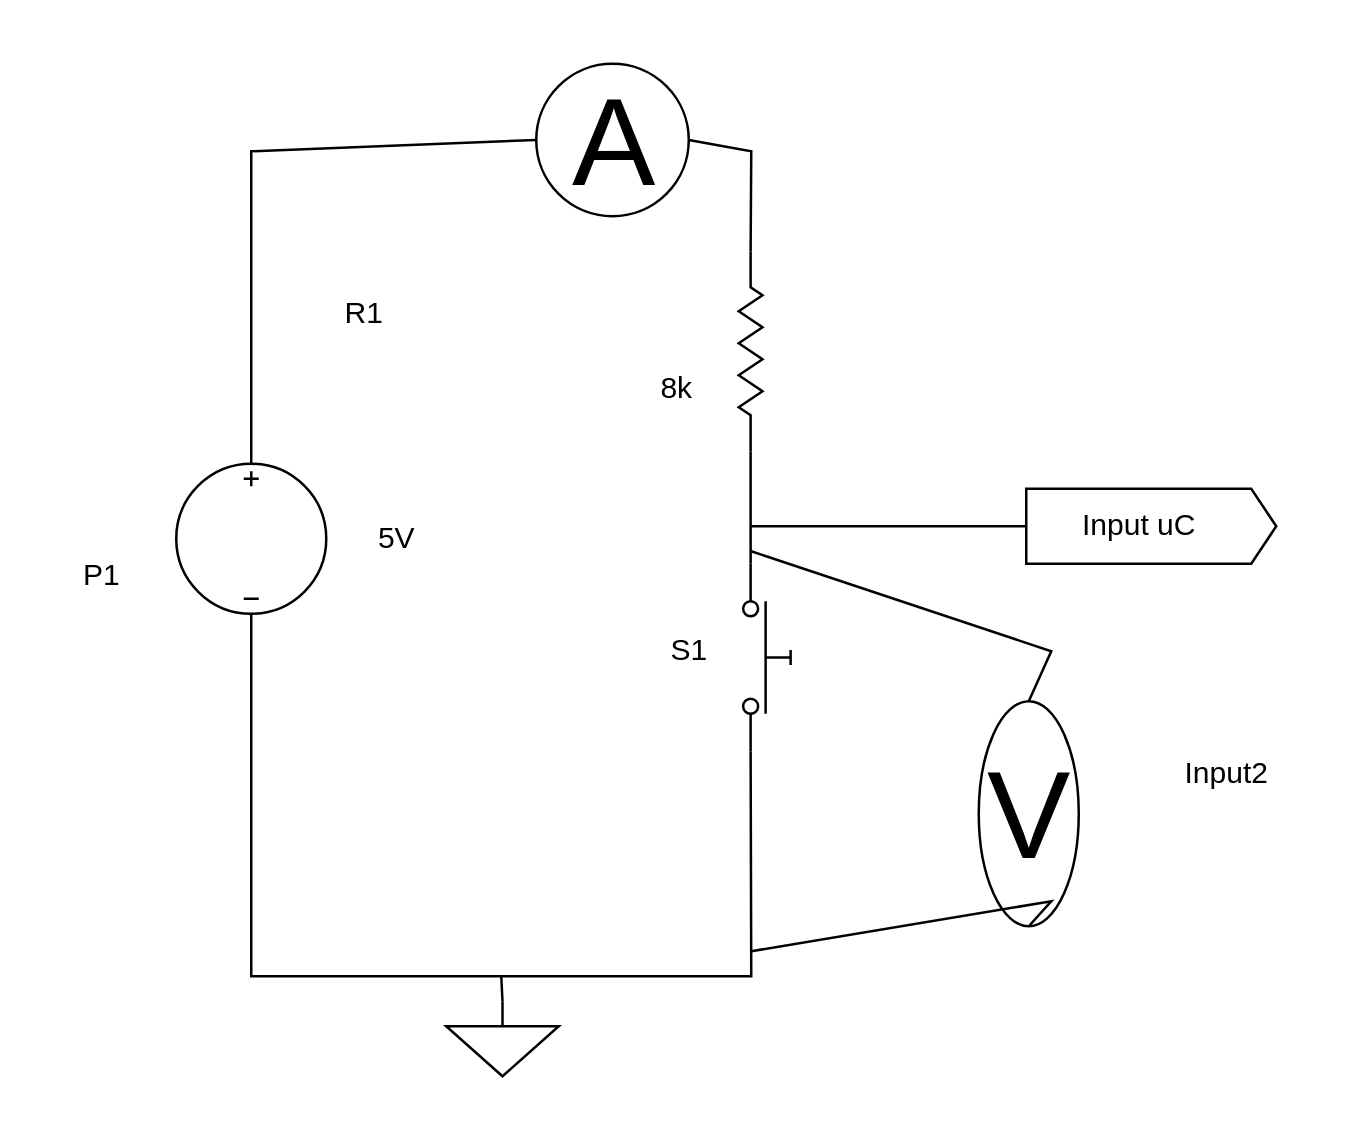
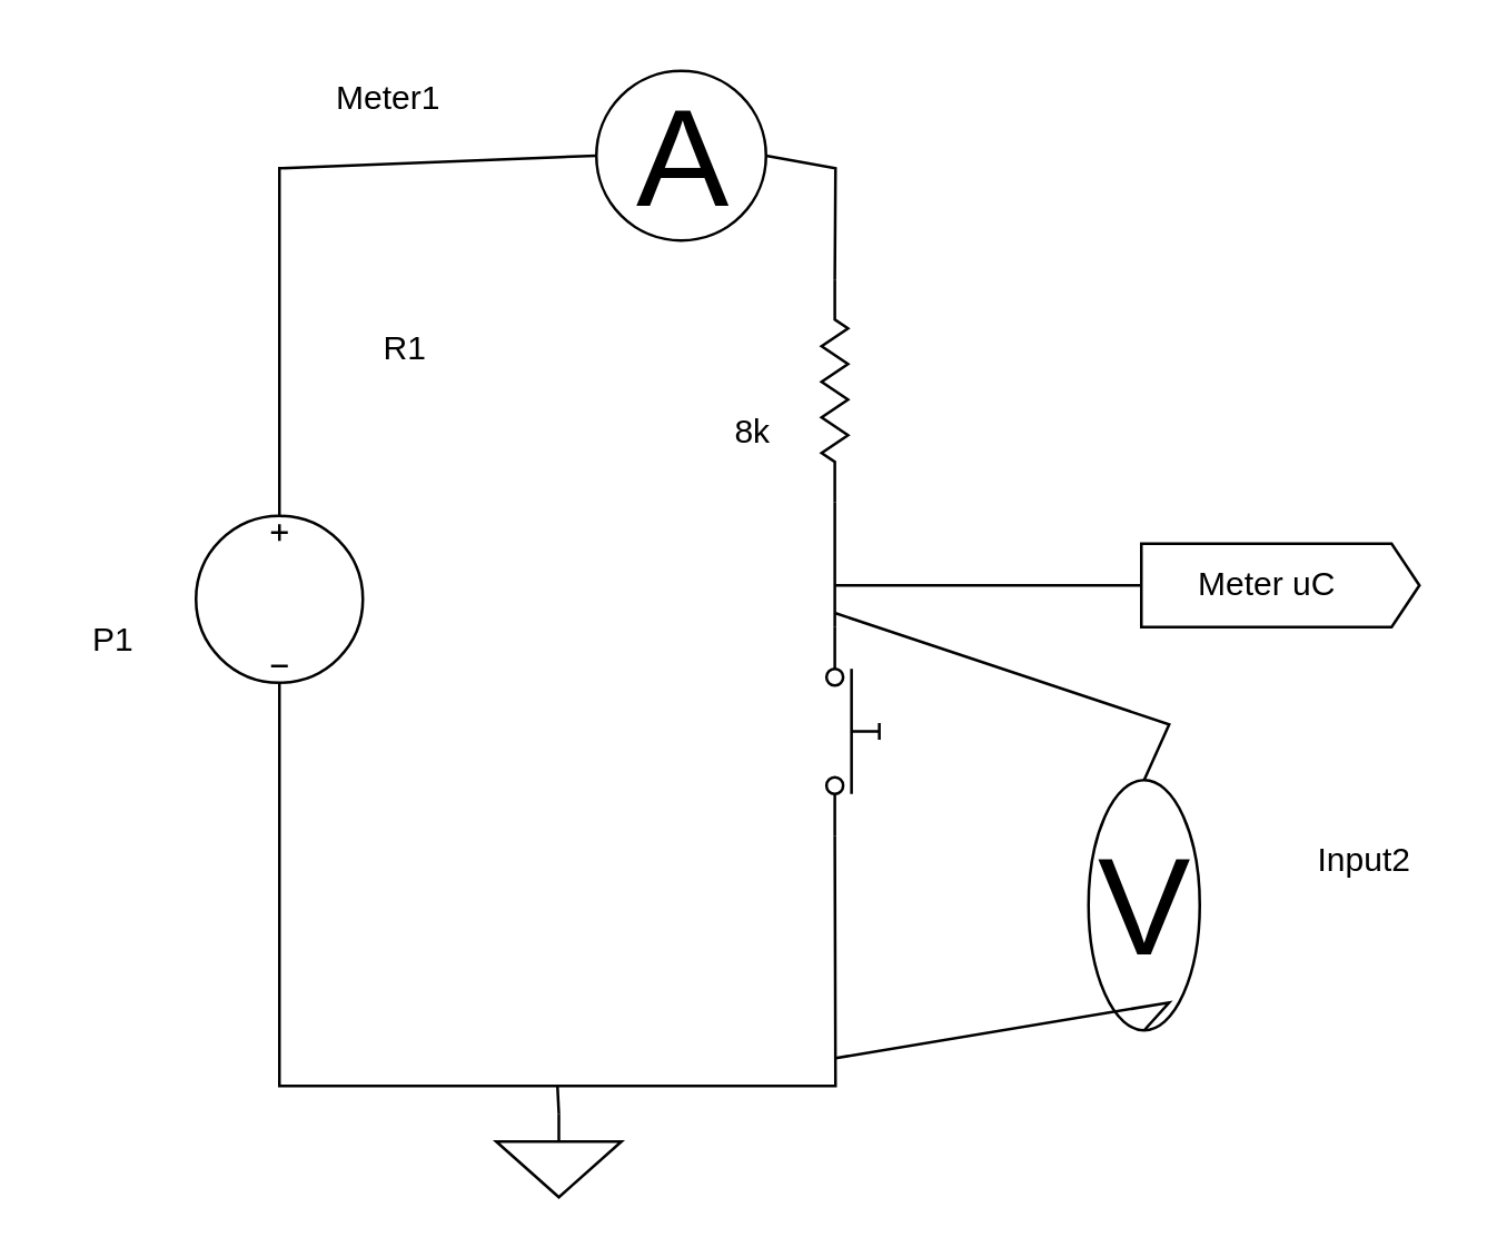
  <mxCell id="0" />
  <mxCell id="1" parent="0" />
  <mxCell id="2" value="" style="pointerEvents=1;verticalLabelPosition=bottom;shadow=0;dashed=0;align=center;html=1;verticalAlign=top;shape=mxgraph.electrical.signal_sources.source;aspect=fixed;points=[[0.5,0,0],[1,0.5,0],[0.5,1,0],[0,0.5,0]];elSignalType=dc3;" vertex="1" parent="1"><mxGeometry x="70" y="185" width="60" height="60" as="geometry" /></mxCell>
  <mxCell id="3" value="" style="pointerEvents=1;verticalLabelPosition=bottom;shadow=0;dashed=0;align=center;html=1;verticalAlign=top;shape=mxgraph.electrical.signal_sources.signal_ground;" vertex="1" parent="1"><mxGeometry x="178" y="400" width="45" height="30" as="geometry" /></mxCell>
  <mxCell id="4" value="R1" style="text;html=1;align=center;verticalAlign=middle;resizable=0;points=[];autosize=1;strokeColor=none;fillColor=none;" vertex="1" parent="1"><mxGeometry x="125" y="110" width="40" height="30" as="geometry" /></mxCell>
  <mxCell id="5" value="8k" style="text;html=1;align=center;verticalAlign=middle;resizable=0;points=[];autosize=1;strokeColor=none;fillColor=none;" vertex="1" parent="1"><mxGeometry x="250" y="140" width="40" height="30" as="geometry" /></mxCell>
  <mxCell id="6" value="Input2" style="text;html=1;align=center;verticalAlign=middle;resizable=0;points=[];autosize=1;strokeColor=none;fillColor=none;" vertex="1" parent="1"><mxGeometry x="460" y="294" width="60" height="30" as="geometry" /></mxCell>
  <mxCell id="7" value="P1" style="text;html=1;align=center;verticalAlign=middle;resizable=0;points=[];autosize=1;strokeColor=none;fillColor=none;" vertex="1" parent="1"><mxGeometry x="20" y="215" width="40" height="30" as="geometry" /></mxCell>
  <mxCell id="8" value="A" style="verticalLabelPosition=middle;shadow=0;dashed=0;align=center;html=1;verticalAlign=middle;strokeWidth=1;shape=ellipse;aspect=fixed;fontSize=50;strokeColor=#000000;direction=south;" vertex="1" parent="1"><mxGeometry x="214" y="25" width="61" height="61" as="geometry" /></mxCell>
  <mxCell id="9" value="V" style="verticalLabelPosition=middle;shadow=0;dashed=0;align=center;html=1;verticalAlign=middle;strokeWidth=1;shape=ellipse;aspect=fixed;fontSize=50;strokeColor=#000000;" vertex="1" parent="1"><mxGeometry x="391" y="280" width="40" height="90" as="geometry" /></mxCell>
  <mxCell id="10" value="" style="endArrow=none;html=1;rounded=0;exitX=0.5;exitY=1;exitDx=0;exitDy=0;exitPerimeter=0;entryX=1;entryY=0.8;entryDx=0;entryDy=0;" edge="1" parent="1" source="2" target="18"><mxGeometry width="50" height="50" relative="1" as="geometry"><mxPoint x="120" y="420" as="sourcePoint" /><mxPoint x="420" y="340" as="targetPoint" /><Array as="points"><mxPoint x="100" y="390" /><mxPoint x="300" y="390" /></Array></mxGeometry></mxCell>
- <mxCell id="12" value="5V" style="text;html=1;align=center;verticalAlign=middle;resizable=0;points=[];autosize=1;strokeColor=none;fillColor=none;" vertex="1" parent="1"><mxGeometry x="138" y="200" width="40" height="30" as="geometry" /></mxCell>
+ <mxCell id="11" value="Meter1" style="text;html=1;align=center;verticalAlign=middle;resizable=0;points=[];autosize=1;strokeColor=none;fillColor=none;" vertex="1" parent="1"><mxGeometry x="109" y="20" width="60" height="30" as="geometry" /></mxCell>
  <mxCell id="13" value="" style="pointerEvents=1;verticalLabelPosition=bottom;shadow=0;dashed=0;align=center;html=1;verticalAlign=top;shape=mxgraph.electrical.resistors.resistor_2;strokeColor=#000000;direction=south;" vertex="1" parent="1"><mxGeometry x="295" y="100" width="9.5" height="80" as="geometry" /></mxCell>
  <mxCell id="14" value="" style="endArrow=none;html=1;rounded=0;entryX=1;entryY=0.5;entryDx=0;entryDy=0;entryPerimeter=0;exitX=0;exitY=0.8;exitDx=0;exitDy=0;" edge="1" parent="1" source="18" target="13"><mxGeometry width="50" height="50" relative="1" as="geometry"><mxPoint x="280" y="220" as="sourcePoint" /><mxPoint x="390" y="220" as="targetPoint" /></mxGeometry></mxCell>
  <mxCell id="15" value="" style="endArrow=none;html=1;rounded=0;entryX=0.5;entryY=0;entryDx=0;entryDy=0;" edge="1" parent="1" target="9"><mxGeometry width="50" height="50" relative="1" as="geometry"><mxPoint x="300" y="220" as="sourcePoint" /><mxPoint x="721" y="280" as="targetPoint" /><Array as="points"><mxPoint x="420" y="260" /></Array></mxGeometry></mxCell>
  <mxCell id="16" value="" style="endArrow=none;html=1;rounded=0;entryX=0.5;entryY=1;entryDx=0;entryDy=0;" edge="1" parent="1" target="9"><mxGeometry width="50" height="50" relative="1" as="geometry"><mxPoint x="300" y="380" as="sourcePoint" /><mxPoint x="510" y="340" as="targetPoint" /><Array as="points"><mxPoint x="420" y="360" /></Array></mxGeometry></mxCell>
- <mxCell id="17" value="S1" style="text;html=1;align=center;verticalAlign=middle;resizable=0;points=[];autosize=1;strokeColor=none;fillColor=none;" vertex="1" parent="1"><mxGeometry x="255" y="245" width="40" height="30" as="geometry" /></mxCell>
  <mxCell id="18" value="" style="shape=mxgraph.electrical.electro-mechanical.pushbutton;aspect=fixed;elSwitchState=off;strokeColor=#000000;direction=south;" vertex="1" parent="1"><mxGeometry x="295.75" y="225" width="20" height="75" as="geometry" /></mxCell>
  <mxCell id="19" value="" style="endArrow=none;html=1;rounded=0;exitX=0.5;exitY=0;exitDx=0;exitDy=0;exitPerimeter=0;entryX=0.5;entryY=1;entryDx=0;entryDy=0;" edge="1" parent="1" source="2" target="8"><mxGeometry width="50" height="50" relative="1" as="geometry"><mxPoint x="90" y="100" as="sourcePoint" /><mxPoint x="140" y="50" as="targetPoint" /><Array as="points"><mxPoint x="100" y="60" /></Array></mxGeometry></mxCell>
  <mxCell id="20" value="" style="endArrow=none;html=1;rounded=0;exitX=0.5;exitY=0;exitDx=0;exitDy=0;entryX=0;entryY=0.5;entryDx=0;entryDy=0;entryPerimeter=0;" edge="1" parent="1" source="8" target="13"><mxGeometry width="50" height="50" relative="1" as="geometry"><mxPoint x="330" y="90" as="sourcePoint" /><mxPoint x="380" y="40" as="targetPoint" /><Array as="points"><mxPoint x="300" y="60" /></Array></mxGeometry></mxCell>
  <mxCell id="21" value="" style="endArrow=none;html=1;rounded=0;exitX=0.5;exitY=0;exitDx=0;exitDy=0;exitPerimeter=0;" edge="1" parent="1" source="3"><mxGeometry width="50" height="50" relative="1" as="geometry"><mxPoint x="350" y="340" as="sourcePoint" /><mxPoint x="200" y="390" as="targetPoint" /></mxGeometry></mxCell>
  <mxCell id="22" value="" style="group" vertex="1" connectable="0" parent="1"><mxGeometry x="410" y="195" width="100" height="30" as="geometry" /></mxCell>
  <mxCell id="23" value="" style="shape=mxgraph.arrows2.arrow;verticalLabelPosition=bottom;shadow=0;dashed=0;align=center;html=1;verticalAlign=top;strokeWidth=1;dy=0;dx=10;notch=0;strokeColor=#000000;" vertex="1" parent="22"><mxGeometry width="100" height="30" as="geometry" /></mxCell>
- <mxCell id="24" value="Input uC" style="text;html=1;align=center;verticalAlign=middle;resizable=0;points=[];autosize=1;strokeColor=none;fillColor=none;" vertex="1" parent="22"><mxGeometry x="10" width="70" height="30" as="geometry" /></mxCell>
+ <mxCell id="24" value="Meter uC" style="text;html=1;align=center;verticalAlign=middle;resizable=0;points=[];autosize=1;strokeColor=none;fillColor=none;" vertex="1" parent="22"><mxGeometry x="10" width="70" height="30" as="geometry" /></mxCell>
  <mxCell id="25" value="" style="endArrow=none;html=1;rounded=0;entryX=0;entryY=0.5;entryDx=0;entryDy=0;entryPerimeter=0;" edge="1" parent="1" target="23"><mxGeometry width="50" height="50" relative="1" as="geometry"><mxPoint x="300" y="210" as="sourcePoint" /><mxPoint x="390" y="220" as="targetPoint" /></mxGeometry></mxCell>
